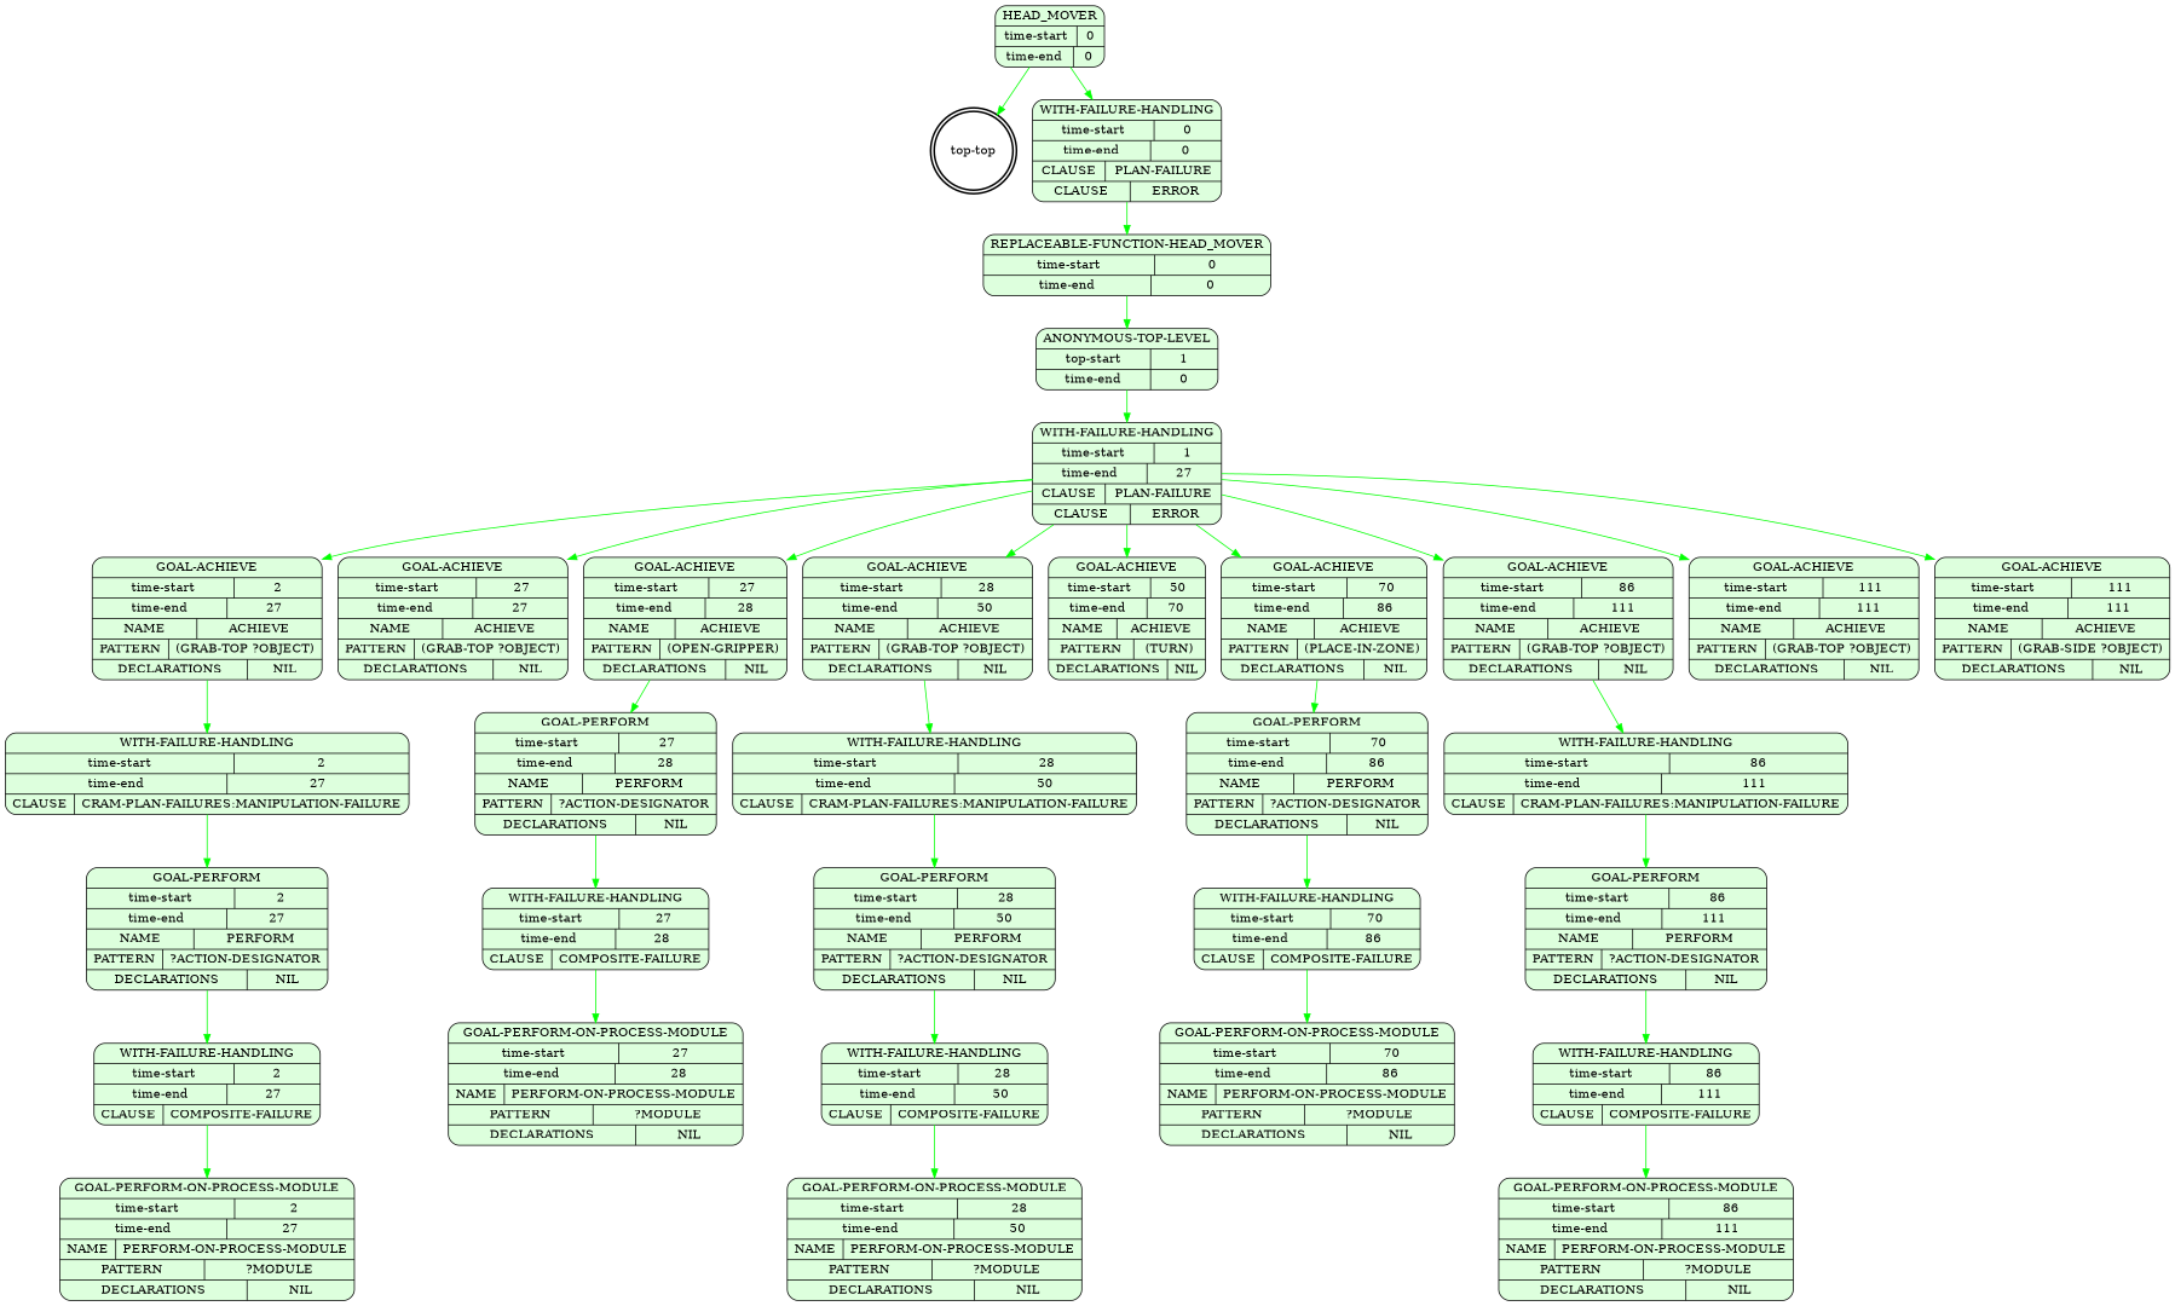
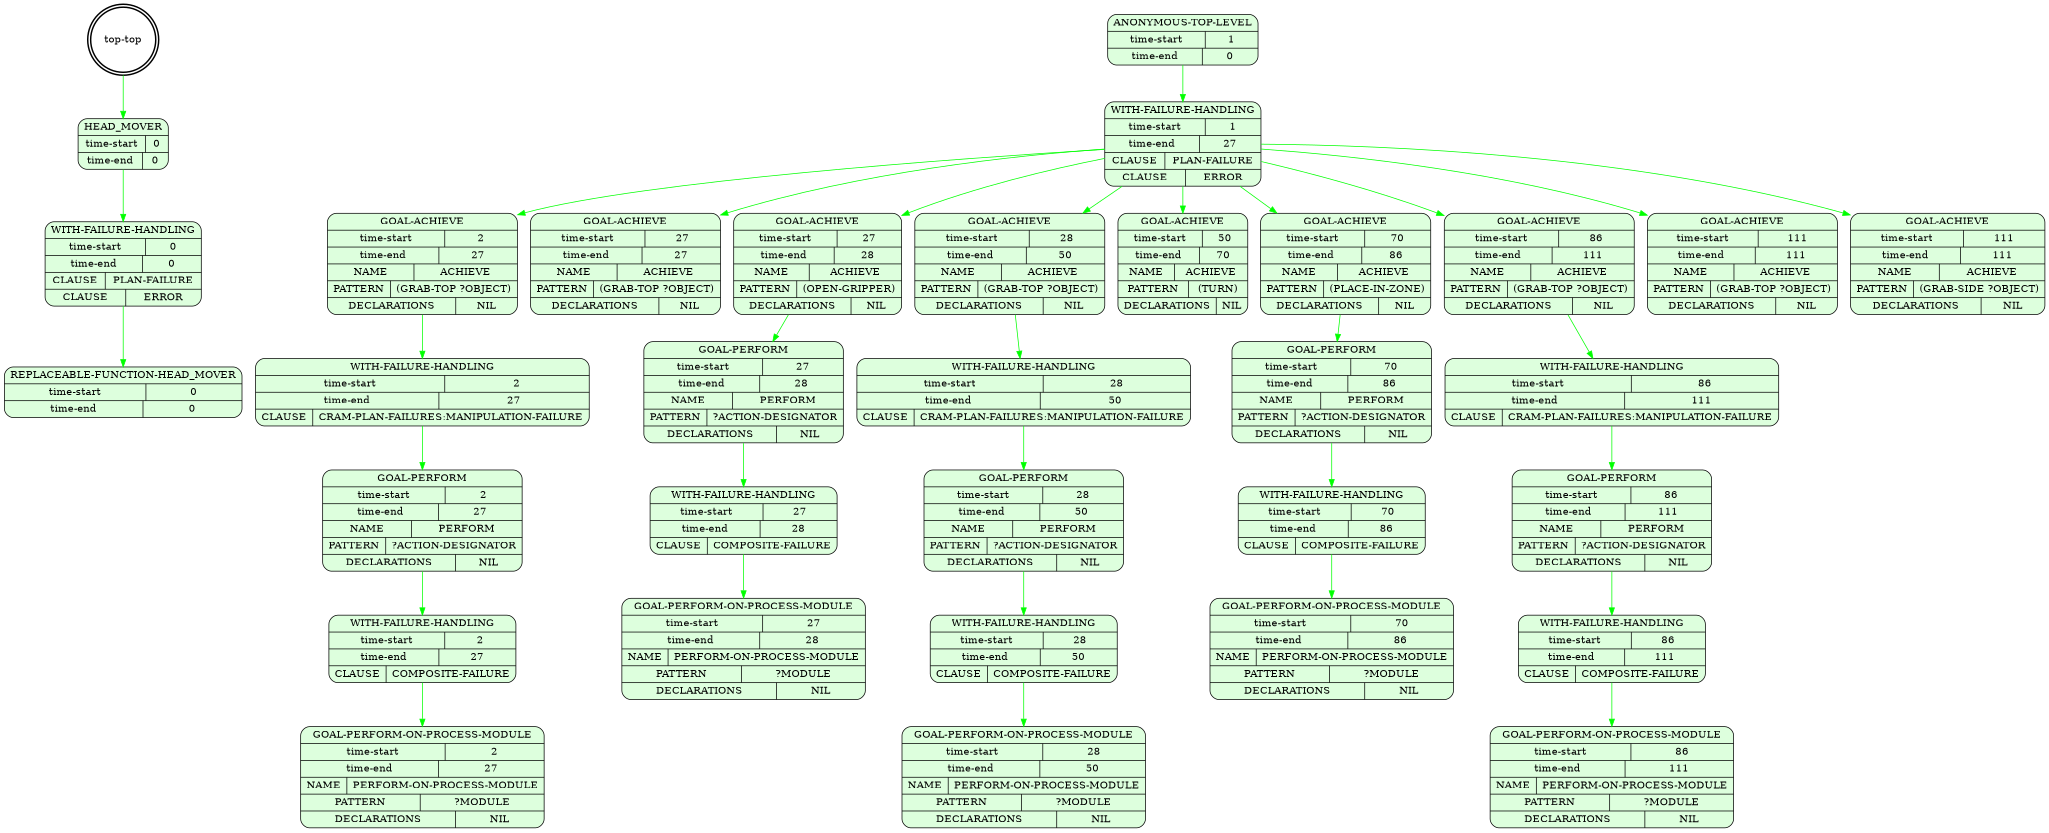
  digraph {
    node [shape=Mrecord style=filled fillcolor="#ddffdd"]
    edge [color=green]
    n1 [label="top-top" shape=doublecircle style=bold fillcolor=""]
    n2 [label="{HEAD_MOVER|{time-start | 0}|{time-end | 0}}"]
    n3 [label="{WITH-FAILURE-HANDLING|{time-start | 0}|{time-end | 0}|{CLAUSE | PLAN-FAILURE}|{CLAUSE | ERROR}}"]
    n4 [label="{REPLACEABLE-FUNCTION-HEAD_MOVER|{time-start | 0}|{time-end | 0}}"]
-   n5 [label="{ANONYMOUS-TOP-LEVEL|{top-start | 1}|{time-end | 0}}"]
+   n5 [label="{ANONYMOUS-TOP-LEVEL|{time-start | 1}|{time-end | 0}}"]
    n6 [label="{WITH-FAILURE-HANDLING|{time-start | 1}|{time-end | 27}|{CLAUSE | PLAN-FAILURE}|{CLAUSE | ERROR}}"]
    n7 [label="{GOAL-ACHIEVE|{time-start | 2}|{time-end | 27}|{NAME | ACHIEVE}|{PATTERN | (GRAB-TOP ?OBJECT)}|{DECLARATIONS | NIL}}"]
    n8 [label="{GOAL-ACHIEVE|{time-start | 27}|{time-end | 27}|{NAME | ACHIEVE}|{PATTERN | (GRAB-TOP ?OBJECT)}|{DECLARATIONS | NIL}}"]
    n9 [label="{GOAL-ACHIEVE|{time-start | 27}|{time-end | 28}|{NAME | ACHIEVE}|{PATTERN | (OPEN-GRIPPER)}|{DECLARATIONS | NIL}}"]
    n10 [label="{GOAL-ACHIEVE|{time-start | 28}|{time-end | 50}|{NAME | ACHIEVE}|{PATTERN | (GRAB-TOP ?OBJECT)}|{DECLARATIONS | NIL}}"]
    n11 [label="{GOAL-ACHIEVE|{time-start | 50}|{time-end | 70}|{NAME | ACHIEVE}|{PATTERN | (TURN)}|{DECLARATIONS | NIL}}"]
    n12 [label="{GOAL-ACHIEVE|{time-start | 70}|{time-end | 86}|{NAME | ACHIEVE}|{PATTERN | (PLACE-IN-ZONE)}|{DECLARATIONS | NIL}}"]
    n13 [label="{GOAL-ACHIEVE|{time-start | 86}|{time-end | 111}|{NAME | ACHIEVE}|{PATTERN | (GRAB-TOP ?OBJECT)}|{DECLARATIONS | NIL}}"]
    n14 [label="{GOAL-ACHIEVE|{time-start | 111}|{time-end | 111}|{NAME | ACHIEVE}|{PATTERN | (GRAB-TOP ?OBJECT)}|{DECLARATIONS | NIL}}"]
    n15 [label="{GOAL-ACHIEVE|{time-start | 111}|{time-end | 111}|{NAME | ACHIEVE}|{PATTERN | (GRAB-SIDE ?OBJECT)}|{DECLARATIONS | NIL}}"]
    n16 [label="{WITH-FAILURE-HANDLING|{time-start | 2}|{time-end | 27}|{CLAUSE | CRAM-PLAN-FAILURES:MANIPULATION-FAILURE}}"]
    n17 [label="{GOAL-PERFORM|{time-start | 27}|{time-end | 28}|{NAME | PERFORM}|{PATTERN | ?ACTION-DESIGNATOR}|{DECLARATIONS | NIL}}"]
    n18 [label="{WITH-FAILURE-HANDLING|{time-start | 28}|{time-end | 50}|{CLAUSE | CRAM-PLAN-FAILURES:MANIPULATION-FAILURE}}"]
    n19 [label="{GOAL-PERFORM|{time-start | 70}|{time-end | 86}|{NAME | PERFORM}|{PATTERN | ?ACTION-DESIGNATOR}|{DECLARATIONS | NIL}}"]
    n20 [label="{WITH-FAILURE-HANDLING|{time-start | 86}|{time-end | 111}|{CLAUSE | CRAM-PLAN-FAILURES:MANIPULATION-FAILURE}}"]
    n21 [label="{GOAL-PERFORM|{time-start | 2}|{time-end | 27}|{NAME | PERFORM}|{PATTERN | ?ACTION-DESIGNATOR}|{DECLARATIONS | NIL}}"]
    n22 [label="{WITH-FAILURE-HANDLING|{time-start | 2}|{time-end | 27}|{CLAUSE | COMPOSITE-FAILURE}}"]
    n23 [label="{GOAL-PERFORM-ON-PROCESS-MODULE|{time-start | 2}|{time-end | 27}|{NAME | PERFORM-ON-PROCESS-MODULE}|{PATTERN | ?MODULE}|{DECLARATIONS | NIL}}"]
    n24 [label="{WITH-FAILURE-HANDLING|{time-start | 27}|{time-end | 28}|{CLAUSE | COMPOSITE-FAILURE}}"]
    n25 [label="{GOAL-PERFORM-ON-PROCESS-MODULE|{time-start | 27}|{time-end | 28}|{NAME | PERFORM-ON-PROCESS-MODULE}|{PATTERN | ?MODULE}|{DECLARATIONS | NIL}}"]
    n26 [label="{GOAL-PERFORM|{time-start | 28}|{time-end | 50}|{NAME | PERFORM}|{PATTERN | ?ACTION-DESIGNATOR}|{DECLARATIONS | NIL}}"]
    n27 [label="{WITH-FAILURE-HANDLING|{time-start | 28}|{time-end | 50}|{CLAUSE | COMPOSITE-FAILURE}}"]
    n28 [label="{GOAL-PERFORM-ON-PROCESS-MODULE|{time-start | 28}|{time-end | 50}|{NAME | PERFORM-ON-PROCESS-MODULE}|{PATTERN | ?MODULE}|{DECLARATIONS | NIL}}"]
    n29 [label="{WITH-FAILURE-HANDLING|{time-start | 70}|{time-end | 86}|{CLAUSE | COMPOSITE-FAILURE}}"]
    n30 [label="{GOAL-PERFORM-ON-PROCESS-MODULE|{time-start | 70}|{time-end | 86}|{NAME | PERFORM-ON-PROCESS-MODULE}|{PATTERN | ?MODULE}|{DECLARATIONS | NIL}}"]
    n31 [label="{GOAL-PERFORM|{time-start | 86}|{time-end | 111}|{NAME | PERFORM}|{PATTERN | ?ACTION-DESIGNATOR}|{DECLARATIONS | NIL}}"]
    n32 [label="{WITH-FAILURE-HANDLING|{time-start | 86}|{time-end | 111}|{CLAUSE | COMPOSITE-FAILURE}}"]
    n33 [label="{GOAL-PERFORM-ON-PROCESS-MODULE|{time-start | 86}|{time-end | 111}|{NAME | PERFORM-ON-PROCESS-MODULE}|{PATTERN | ?MODULE}|{DECLARATIONS | NIL}}"]
-   n2 -> n1
+   n1 -> n2
    n2 -> n3
    n3 -> n4
-   n4 -> n5
    n5 -> n6
    n6 -> n7
    n6 -> n8
    n6 -> n9
    n6 -> n10
    n6 -> n11
    n6 -> n12
    n6 -> n13
    n6 -> n14
    n6 -> n15
    n7 -> n16
    n9 -> n17
    n10 -> n18
    n12 -> n19
    n13 -> n20
    n16 -> n21
    n17 -> n24
    n18 -> n26
    n19 -> n29
    n20 -> n31
    n21 -> n22
    n22 -> n23
    n24 -> n25
    n26 -> n27
    n27 -> n28
    n29 -> n30
    n31 -> n32
    n32 -> n33
  }
